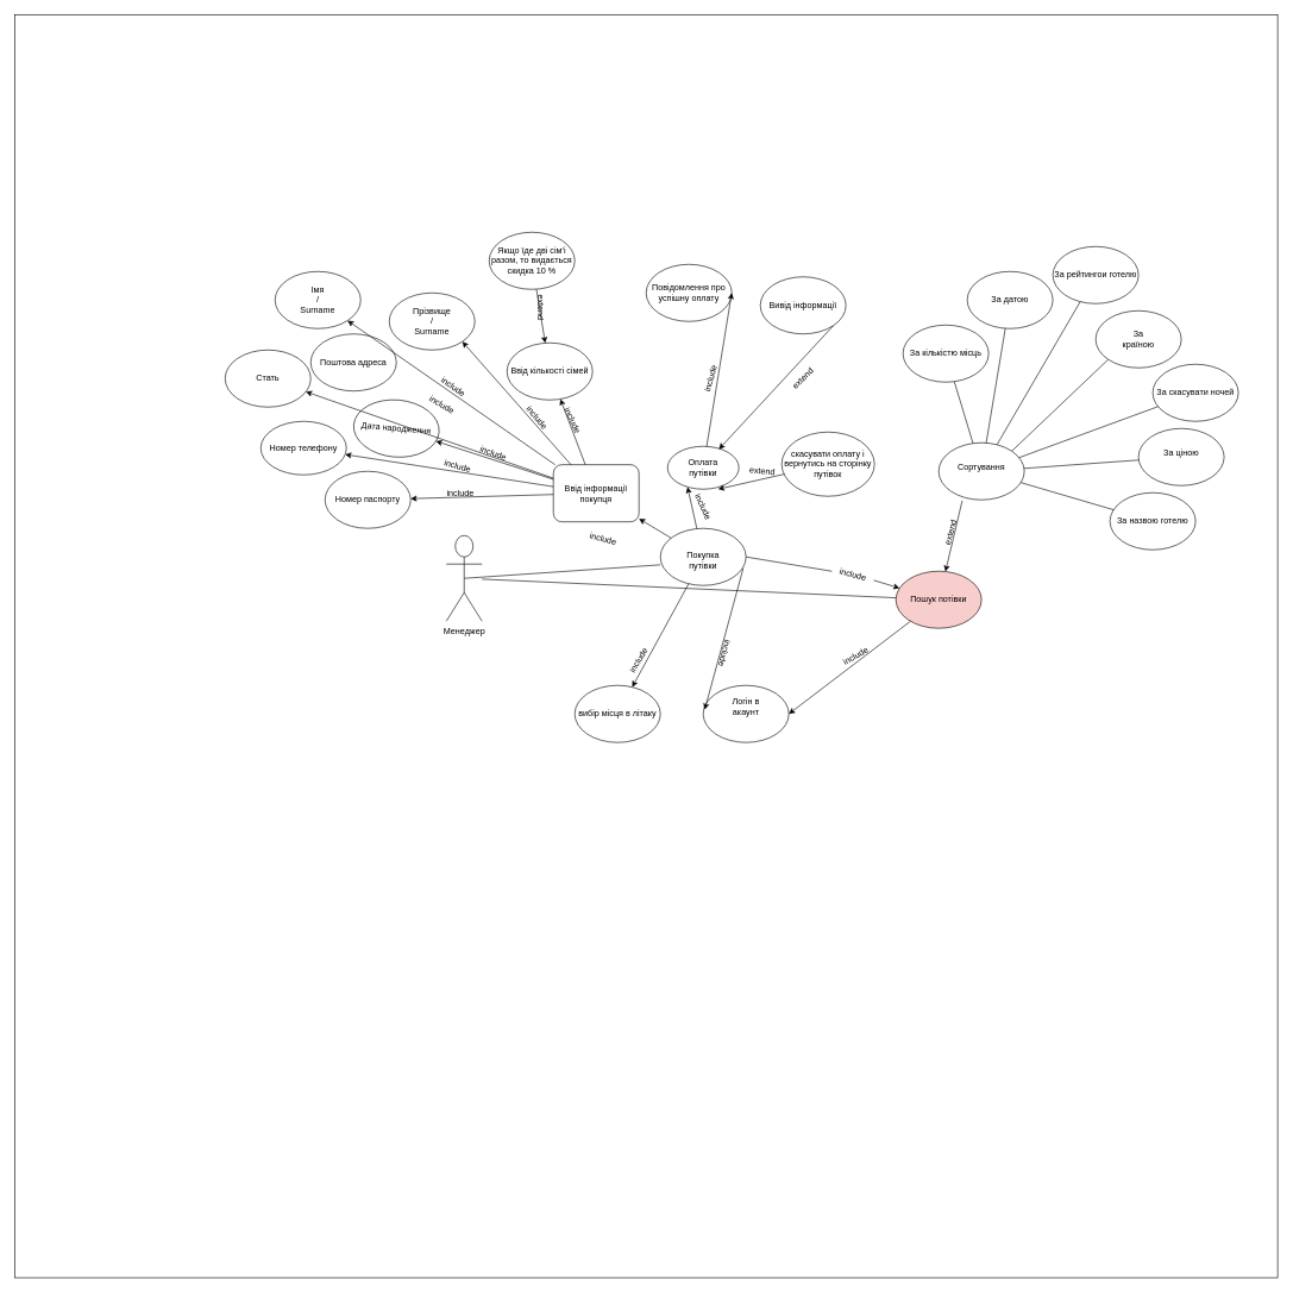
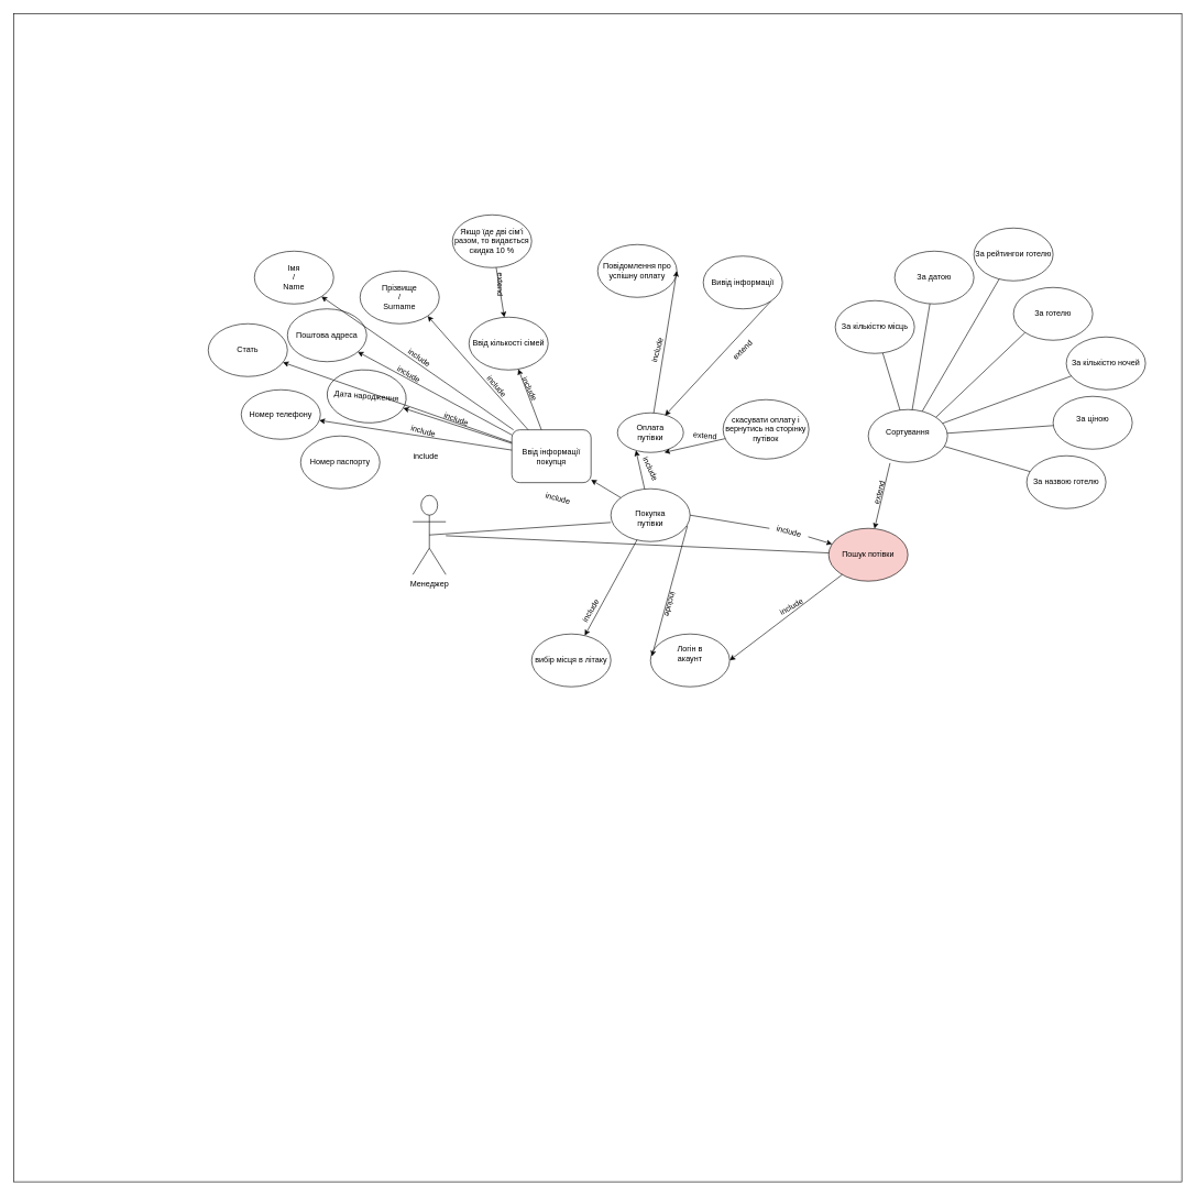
  <mxCell id="0" />
  <mxCell id="1" parent="0" />
  <mxCell id="2" value="" style="whiteSpace=wrap;html=1;aspect=fixed;" parent="1" vertex="1"><mxGeometry x="20" y="20" width="1770" height="1770" as="geometry" /></mxCell>
  <mxCell id="3" value="Менеджер" style="shape=umlActor;verticalLabelPosition=bottom;verticalAlign=top;html=1;outlineConnect=0;" parent="1" vertex="1"><mxGeometry x="625" y="750" width="50" height="120" as="geometry" /></mxCell>
  <mxCell id="4" value="" style="ellipse;whiteSpace=wrap;html=1;" parent="1" vertex="1"><mxGeometry x="925" y="740" width="120" height="80" as="geometry" /></mxCell>
  <mxCell id="5" value="Покупка путівки" style="text;html=1;strokeColor=none;fillColor=none;align=center;verticalAlign=middle;whiteSpace=wrap;rounded=0;" parent="1" vertex="1"><mxGeometry x="955" y="770" width="60" height="30" as="geometry" /></mxCell>
  <mxCell id="6" value="" style="endArrow=none;html=1;rounded=0;entryX=0;entryY=0.638;entryDx=0;entryDy=0;entryPerimeter=0;exitX=0.5;exitY=0.5;exitDx=0;exitDy=0;exitPerimeter=0;" parent="1" source="3" target="4" edge="1"><mxGeometry width="50" height="50" relative="1" as="geometry"><mxPoint x="1305" y="870" as="sourcePoint" /><mxPoint x="1355" y="820" as="targetPoint" /></mxGeometry></mxCell>
  <mxCell id="7" value="" style="ellipse;whiteSpace=wrap;html=1;" parent="1" vertex="1"><mxGeometry x="985" y="960" width="120" height="80" as="geometry" /></mxCell>
  <mxCell id="8" value="Логін в акаунт" style="text;html=1;strokeColor=none;fillColor=none;align=center;verticalAlign=middle;whiteSpace=wrap;rounded=0;" parent="1" vertex="1"><mxGeometry x="1015" y="975" width="60" height="30" as="geometry" /></mxCell>
  <mxCell id="9" value="" style="endArrow=classic;html=1;rounded=0;entryX=0.017;entryY=0.425;entryDx=0;entryDy=0;entryPerimeter=0;exitX=0.967;exitY=0.7;exitDx=0;exitDy=0;exitPerimeter=0;" parent="1" source="4" target="7" edge="1"><mxGeometry width="50" height="50" relative="1" as="geometry"><mxPoint x="1305" y="870" as="sourcePoint" /><mxPoint x="1355" y="820" as="targetPoint" /></mxGeometry></mxCell>
  <mxCell id="10" value="include" style="text;html=1;strokeColor=none;fillColor=none;align=center;verticalAlign=middle;whiteSpace=wrap;rounded=0;rotation=104;" parent="1" vertex="1"><mxGeometry x="985" y="900" width="60" height="30" as="geometry" /></mxCell>
  <mxCell id="11" value="" style="ellipse;whiteSpace=wrap;html=1;" parent="1" vertex="1"><mxGeometry x="935" y="625" width="100" height="60" as="geometry" /></mxCell>
  <mxCell id="12" value="" style="ellipse;whiteSpace=wrap;html=1;" parent="1" vertex="1"><mxGeometry x="1315" y="620" width="120" height="80" as="geometry" /></mxCell>
  <mxCell id="13" value="Сортування" style="text;html=1;strokeColor=none;fillColor=none;align=center;verticalAlign=middle;whiteSpace=wrap;rounded=0;" parent="1" vertex="1"><mxGeometry x="1345" y="640" width="60" height="30" as="geometry" /></mxCell>
  <mxCell id="14" value="" style="ellipse;whiteSpace=wrap;html=1;" parent="1" vertex="1"><mxGeometry x="1355" y="380" width="120" height="80" as="geometry" /></mxCell>
  <mxCell id="15" value="" style="ellipse;whiteSpace=wrap;html=1;" parent="1" vertex="1"><mxGeometry x="1535" y="435" width="120" height="80" as="geometry" /></mxCell>
  <mxCell id="16" value="" style="ellipse;whiteSpace=wrap;html=1;" parent="1" vertex="1"><mxGeometry x="1595" y="600" width="120" height="80" as="geometry" /></mxCell>
  <mxCell id="17" value="За датою" style="text;html=1;strokeColor=none;fillColor=none;align=center;verticalAlign=middle;whiteSpace=wrap;rounded=0;" parent="1" vertex="1"><mxGeometry x="1385" y="405" width="60" height="30" as="geometry" /></mxCell>
- <mxCell id="18" value="За країною" style="text;html=1;strokeColor=none;fillColor=none;align=center;verticalAlign=middle;whiteSpace=wrap;rounded=0;" parent="1" vertex="1"><mxGeometry x="1565" y="460" width="60" height="30" as="geometry" /></mxCell>
+ <mxCell id="18" value="За готелю" style="text;html=1;strokeColor=none;fillColor=none;align=center;verticalAlign=middle;whiteSpace=wrap;rounded=0;" parent="1" vertex="1"><mxGeometry x="1565" y="460" width="60" height="30" as="geometry" /></mxCell>
  <mxCell id="19" value="За ціною" style="text;html=1;strokeColor=none;fillColor=none;align=center;verticalAlign=middle;whiteSpace=wrap;rounded=0;" parent="1" vertex="1"><mxGeometry x="1625" y="620" width="60" height="30" as="geometry" /></mxCell>
  <mxCell id="20" value="extend" style="text;html=1;strokeColor=none;fillColor=none;align=center;verticalAlign=middle;whiteSpace=wrap;rounded=0;rotation=-75;" parent="1" vertex="1"><mxGeometry x="1302" y="730.73" width="60" height="30" as="geometry" /></mxCell>
  <mxCell id="21" value="Оплата путівки" style="text;html=1;strokeColor=none;fillColor=none;align=center;verticalAlign=middle;whiteSpace=wrap;rounded=0;" parent="1" vertex="1"><mxGeometry x="955" y="640" width="60" height="30" as="geometry" /></mxCell>
  <mxCell id="22" value="Вивід інформації" style="ellipse;whiteSpace=wrap;html=1;" parent="1" vertex="1"><mxGeometry x="1065" y="387.5" width="120" height="80" as="geometry" /></mxCell>
  <mxCell id="23" value="extend" style="text;html=1;strokeColor=none;fillColor=none;align=center;verticalAlign=middle;whiteSpace=wrap;rounded=0;rotation=-45;" parent="1" vertex="1"><mxGeometry x="1095" y="515" width="60" height="30" as="geometry" /></mxCell>
  <mxCell id="24" value="Повідомлення про успішну оплату" style="ellipse;whiteSpace=wrap;html=1;" parent="1" vertex="1"><mxGeometry y="370" width="120" height="80" as="geometry" x="905" /></mxCell>
  <mxCell id="25" value="" style="endArrow=classic;html=1;rounded=0;entryX=1;entryY=0.5;entryDx=0;entryDy=0;" parent="1" source="11" target="24" edge="1"><mxGeometry width="50" height="50" relative="1" as="geometry"><mxPoint x="1155" y="670" as="sourcePoint" /><mxPoint x="1205" y="620" as="targetPoint" /></mxGeometry></mxCell>
  <mxCell id="26" value="include" style="text;html=1;strokeColor=none;fillColor=none;align=center;verticalAlign=middle;whiteSpace=wrap;rounded=0;rotation=-75;" parent="1" vertex="1"><mxGeometry x="966" y="515" width="60" height="30" as="geometry" /></mxCell>
  <mxCell id="27" value="" style="endArrow=classic;html=1;rounded=0;exitX=0.275;exitY=1.013;exitDx=0;exitDy=0;exitPerimeter=0;" parent="1" source="12" target="65" edge="1"><mxGeometry width="50" height="50" relative="1" as="geometry"><mxPoint x="1315" y="690" as="sourcePoint" /><mxPoint x="1365" y="640" as="targetPoint" /></mxGeometry></mxCell>
  <mxCell id="28" value="" style="endArrow=classic;html=1;rounded=0;exitX=1;exitY=1;exitDx=0;exitDy=0;entryX=0.72;entryY=0.067;entryDx=0;entryDy=0;entryPerimeter=0;" parent="1" source="22" target="11" edge="1"><mxGeometry width="50" height="50" relative="1" as="geometry"><mxPoint x="1245" y="560" as="sourcePoint" /><mxPoint x="1295" y="510" as="targetPoint" /></mxGeometry></mxCell>
  <mxCell id="29" value="Ввід інформації покупця" style="whiteSpace=wrap;html=1;rounded=1;" parent="1" vertex="1"><mxGeometry x="775" y="650.73" width="120" height="80" as="geometry" /></mxCell>
  <mxCell id="30" value="Прізвище&lt;br&gt;/&lt;br&gt;Surname" style="ellipse;whiteSpace=wrap;html=1;" parent="1" vertex="1"><mxGeometry x="545" y="410" width="120" height="80" as="geometry" /></mxCell>
- <mxCell id="31" value="Імя&lt;br&gt;/&lt;br&gt;Surname" style="ellipse;whiteSpace=wrap;html=1;" parent="1" vertex="1"><mxGeometry x="385" y="380" width="120" height="80" as="geometry" /></mxCell>
+ <mxCell id="31" value="Імя&lt;br&gt;/&lt;br&gt;Name" style="ellipse;whiteSpace=wrap;html=1;" parent="1" vertex="1"><mxGeometry x="385" y="380" width="120" height="80" as="geometry" /></mxCell>
  <mxCell id="32" value="За назвою готелю" style="ellipse;whiteSpace=wrap;html=1;" parent="1" vertex="1"><mxGeometry x="1555" y="690" width="120" height="80" as="geometry" /></mxCell>
  <mxCell id="33" value="За рейтингои готелю" style="ellipse;whiteSpace=wrap;html=1;" parent="1" vertex="1"><mxGeometry x="1475" y="345" width="120" height="80" as="geometry" /></mxCell>
  <mxCell id="34" value="" style="endArrow=classic;html=1;rounded=0;" parent="1" source="4" target="29" edge="1"><mxGeometry width="50" height="50" relative="1" as="geometry"><mxPoint x="1225" y="680" as="sourcePoint" /><mxPoint x="1275" y="630" as="targetPoint" /></mxGeometry></mxCell>
  <mxCell id="35" value="" style="endArrow=classic;html=1;rounded=0;entryX=0.28;entryY=0.95;entryDx=0;entryDy=0;entryPerimeter=0;" parent="1" source="4" target="11" edge="1"><mxGeometry width="50" height="50" relative="1" as="geometry"><mxPoint x="1225" y="680" as="sourcePoint" /><mxPoint x="1275" y="630" as="targetPoint" /></mxGeometry></mxCell>
  <mxCell id="36" value="include" style="text;html=1;strokeColor=none;fillColor=none;align=center;verticalAlign=middle;whiteSpace=wrap;rounded=0;rotation=15;" parent="1" vertex="1"><mxGeometry x="815" y="740" width="60" height="30" as="geometry" /></mxCell>
  <mxCell id="37" value="Поштова адреса" style="ellipse;whiteSpace=wrap;html=1;" parent="1" vertex="1"><mxGeometry x="435" y="467.5" width="120" height="80" as="geometry" /></mxCell>
  <mxCell id="38" value="Номер телефону" style="ellipse;whiteSpace=wrap;html=1;" parent="1" vertex="1"><mxGeometry x="365" y="590" width="120" height="75" as="geometry" /></mxCell>
  <mxCell id="39" value="" style="endArrow=classic;html=1;rounded=0;entryX=1;entryY=1;entryDx=0;entryDy=0;" parent="1" source="29" target="30" edge="1"><mxGeometry width="50" height="50" relative="1" as="geometry"><mxPoint x="1025" y="670" as="sourcePoint" /><mxPoint x="1075" y="620" as="targetPoint" /></mxGeometry></mxCell>
  <mxCell id="40" value="" style="endArrow=classic;html=1;rounded=0;" parent="1" source="29" target="31" edge="1"><mxGeometry width="50" height="50" relative="1" as="geometry"><mxPoint x="1005" y="660" as="sourcePoint" /><mxPoint x="1055" y="610" as="targetPoint" /></mxGeometry></mxCell>
+ <mxCell id="41" value="" style="endArrow=classic;html=1;rounded=0;" parent="1" source="29" target="37" edge="1"><mxGeometry width="50" height="50" relative="1" as="geometry"><mxPoint x="965" y="670" as="sourcePoint" /><mxPoint x="1015" y="620" as="targetPoint" /></mxGeometry></mxCell>
  <mxCell id="42" value="" style="endArrow=classic;html=1;rounded=0;" parent="1" source="29" target="38" edge="1"><mxGeometry width="50" height="50" relative="1" as="geometry"><mxPoint x="1045" y="760" as="sourcePoint" /><mxPoint x="1095" y="710" as="targetPoint" /></mxGeometry></mxCell>
- <mxCell id="43" value="За скасувати ночей" style="ellipse;whiteSpace=wrap;html=1;" parent="1" vertex="1"><mxGeometry x="1615" y="510" width="120" height="80" as="geometry" /></mxCell>
+ <mxCell id="43" value="За кількістю ночей" style="ellipse;whiteSpace=wrap;html=1;" parent="1" vertex="1"><mxGeometry x="1615" y="510" width="120" height="80" as="geometry" /></mxCell>
  <mxCell id="44" value="За кількістю місць" style="ellipse;whiteSpace=wrap;html=1;" parent="1" vertex="1"><mxGeometry x="1265" y="455" width="120" height="80" as="geometry" /></mxCell>
  <mxCell id="45" value="скасувати оплату і вернутись на сторінку путівок" style="ellipse;whiteSpace=wrap;html=1;" parent="1" vertex="1"><mxGeometry x="1095" y="605" width="130" height="90" as="geometry" /></mxCell>
  <mxCell id="46" value="" style="endArrow=classic;html=1;rounded=0;entryX=0.71;entryY=1;entryDx=0;entryDy=0;entryPerimeter=0;" parent="1" source="45" target="11" edge="1"><mxGeometry width="50" height="50" relative="1" as="geometry"><mxPoint x="1115" y="670" as="sourcePoint" /><mxPoint x="1165" y="620" as="targetPoint" /></mxGeometry></mxCell>
  <mxCell id="47" value="extend" style="text;html=1;strokeColor=none;fillColor=none;align=center;verticalAlign=middle;whiteSpace=wrap;rounded=0;rotation=5;" parent="1" vertex="1"><mxGeometry x="1055" y="650.73" width="26.46" height="18.54" as="geometry" /></mxCell>
  <mxCell id="48" style="edgeStyle=orthogonalEdgeStyle;rounded=0;orthogonalLoop=1;jettySize=auto;html=1;exitX=0.5;exitY=1;exitDx=0;exitDy=0;" parent="1" source="29" target="29" edge="1"><mxGeometry relative="1" as="geometry" /></mxCell>
  <mxCell id="49" style="edgeStyle=orthogonalEdgeStyle;rounded=0;orthogonalLoop=1;jettySize=auto;html=1;exitX=0.5;exitY=1;exitDx=0;exitDy=0;" parent="1" source="21" target="21" edge="1"><mxGeometry relative="1" as="geometry" /></mxCell>
  <mxCell id="50" value="вибір місця в літаку" style="ellipse;whiteSpace=wrap;html=1;" parent="1" vertex="1"><mxGeometry x="805" y="960" width="120" height="80" as="geometry" /></mxCell>
  <mxCell id="51" value="" style="endArrow=classic;html=1;rounded=0;" parent="1" source="4" target="50" edge="1"><mxGeometry width="50" height="50" relative="1" as="geometry"><mxPoint x="1125" y="890" as="sourcePoint" /><mxPoint x="1175" y="840" as="targetPoint" /></mxGeometry></mxCell>
  <mxCell id="52" value="include" style="text;html=1;strokeColor=none;fillColor=none;align=center;verticalAlign=middle;whiteSpace=wrap;rounded=0;rotation=-60;" parent="1" vertex="1"><mxGeometry x="865" y="910" width="60" height="30" as="geometry" /></mxCell>
  <mxCell id="53" value="Номер паспорту" style="ellipse;whiteSpace=wrap;html=1;" parent="1" vertex="1"><mxGeometry x="455" y="660" width="120" height="80" as="geometry" /></mxCell>
- <mxCell id="54" value="" style="endArrow=classic;html=1;rounded=0;" parent="1" source="29" target="53" edge="1"><mxGeometry width="50" height="50" relative="1" as="geometry"><mxPoint x="745" y="790" as="sourcePoint" /><mxPoint x="795" y="740" as="targetPoint" /></mxGeometry></mxCell>
  <mxCell id="55" value="Стать" style="ellipse;whiteSpace=wrap;html=1;" parent="1" vertex="1"><mxGeometry x="315" y="490" width="120" height="80" as="geometry" /></mxCell>
  <mxCell id="56" value="Дата народження" style="ellipse;whiteSpace=wrap;html=1;rotation=5;" parent="1" vertex="1"><mxGeometry x="495" y="560" width="120" height="80" as="geometry" /></mxCell>
  <mxCell id="57" style="edgeStyle=orthogonalEdgeStyle;rounded=0;orthogonalLoop=1;jettySize=auto;html=1;exitX=0.5;exitY=1;exitDx=0;exitDy=0;" parent="1" source="53" target="53" edge="1"><mxGeometry relative="1" as="geometry" /></mxCell>
  <mxCell id="58" value="" style="endArrow=classic;html=1;rounded=0;" parent="1" source="29" target="55" edge="1"><mxGeometry width="50" height="50" relative="1" as="geometry"><mxPoint x="705" y="540" as="sourcePoint" /><mxPoint x="755" y="490" as="targetPoint" /></mxGeometry></mxCell>
  <mxCell id="59" value="" style="endArrow=classic;html=1;rounded=0;" parent="1" source="29" target="56" edge="1"><mxGeometry width="50" height="50" relative="1" as="geometry"><mxPoint x="555" y="630" as="sourcePoint" /><mxPoint x="605" y="580" as="targetPoint" /></mxGeometry></mxCell>
  <mxCell id="60" value="Ввід кількості сімей" style="ellipse;whiteSpace=wrap;html=1;" parent="1" vertex="1"><mxGeometry x="710" y="480" width="120" height="80" as="geometry" /></mxCell>
  <mxCell id="61" value="" style="endArrow=classic;html=1;rounded=0;" parent="1" source="29" target="60" edge="1"><mxGeometry width="50" height="50" relative="1" as="geometry"><mxPoint y="620" as="sourcePoint" x="905" /><mxPoint x="955" y="570" as="targetPoint" /></mxGeometry></mxCell>
  <mxCell id="62" value="Якщо їде дві сім'і разом, то видається скидка 10 %" style="ellipse;whiteSpace=wrap;html=1;" parent="1" vertex="1"><mxGeometry x="685" y="325" width="120" height="80" as="geometry" /></mxCell>
  <mxCell id="63" value="" style="endArrow=classic;html=1;rounded=0;" parent="1" source="62" target="60" edge="1"><mxGeometry width="50" height="50" relative="1" as="geometry"><mxPoint x="675" y="390" as="sourcePoint" /><mxPoint x="725" y="340" as="targetPoint" /></mxGeometry></mxCell>
  <mxCell id="64" value="extend" style="text;html=1;strokeColor=none;fillColor=none;align=center;verticalAlign=middle;whiteSpace=wrap;rounded=0;rotation=90;" parent="1" vertex="1"><mxGeometry x="728" y="415.5" width="60" height="30" as="geometry" /></mxCell>
  <mxCell id="65" value="Пошук потівки" style="ellipse;whiteSpace=wrap;html=1;fillColor=#f8cecc;" parent="1" vertex="1"><mxGeometry x="1255" y="800" width="120" height="80" as="geometry" /></mxCell>
  <mxCell id="66" value="" style="endArrow=classic;html=1;rounded=0;exitX=1;exitY=0.5;exitDx=0;exitDy=0;startArrow=none;" parent="1" source="69" target="65" edge="1"><mxGeometry width="50" height="50" relative="1" as="geometry"><mxPoint x="1085" y="790" as="sourcePoint" /><mxPoint x="1135" y="740" as="targetPoint" /></mxGeometry></mxCell>
  <mxCell id="67" value="include" style="text;html=1;strokeColor=none;fillColor=none;align=center;verticalAlign=middle;whiteSpace=wrap;rounded=0;rotation=65;" parent="1" vertex="1"><mxGeometry x="955" y="695" width="60" height="30" as="geometry" /></mxCell>
  <mxCell id="68" value="" style="endArrow=none;html=1;rounded=0;" edge="1" parent="1" source="3" target="65"><mxGeometry width="50" height="50" relative="1" as="geometry"><mxPoint x="755" y="910" as="sourcePoint" /><mxPoint x="805" y="860" as="targetPoint" /></mxGeometry></mxCell>
  <mxCell id="69" value="include" style="text;html=1;strokeColor=none;fillColor=none;align=center;verticalAlign=middle;whiteSpace=wrap;rounded=0;rotation=15;" parent="1" vertex="1"><mxGeometry x="1165" y="790" width="60" height="30" as="geometry" /></mxCell>
  <mxCell id="70" value="" style="endArrow=none;html=1;rounded=0;exitX=1;exitY=0.5;exitDx=0;exitDy=0;" edge="1" parent="1" source="4" target="69"><mxGeometry width="50" height="50" relative="1" as="geometry"><mxPoint x="1045" y="780" as="sourcePoint" /><mxPoint x="1258.079" y="827.351" as="targetPoint" /></mxGeometry></mxCell>
  <mxCell id="71" value="include" style="text;html=1;strokeColor=none;fillColor=none;align=center;verticalAlign=middle;whiteSpace=wrap;rounded=0;" vertex="1" parent="1"><mxGeometry x="615" y="676" width="60" height="30" as="geometry" /></mxCell>
  <mxCell id="72" value="include" style="text;html=1;strokeColor=none;fillColor=none;align=center;verticalAlign=middle;whiteSpace=wrap;rounded=0;rotation=15;" vertex="1" parent="1"><mxGeometry x="611" y="638" width="60" height="30" as="geometry" /></mxCell>
  <mxCell id="73" value="" style="endArrow=classic;html=1;rounded=0;entryX=1;entryY=0.5;entryDx=0;entryDy=0;" edge="1" parent="1" source="65" target="7"><mxGeometry width="50" height="50" relative="1" as="geometry"><mxPoint x="1105" y="910" as="sourcePoint" /><mxPoint x="1155" y="860" as="targetPoint" /></mxGeometry></mxCell>
  <mxCell id="74" value="include" style="text;html=1;strokeColor=none;fillColor=none;align=center;verticalAlign=middle;whiteSpace=wrap;rounded=0;rotation=-30;" vertex="1" parent="1"><mxGeometry x="1169" y="904" width="60" height="30" as="geometry" /></mxCell>
  <mxCell id="75" value="" style="endArrow=none;html=1;rounded=0;" edge="1" parent="1" source="12" target="44"><mxGeometry width="50" height="50" relative="1" as="geometry"><mxPoint x="1415" y="610" as="sourcePoint" /><mxPoint x="1465" y="560" as="targetPoint" /></mxGeometry></mxCell>
  <mxCell id="76" value="" style="endArrow=none;html=1;rounded=0;" edge="1" parent="1" source="12" target="14"><mxGeometry width="50" height="50" relative="1" as="geometry"><mxPoint x="1415" y="600" as="sourcePoint" /><mxPoint x="1465" y="550" as="targetPoint" /></mxGeometry></mxCell>
  <mxCell id="77" value="" style="endArrow=none;html=1;rounded=0;" edge="1" parent="1" source="12" target="33"><mxGeometry width="50" height="50" relative="1" as="geometry"><mxPoint x="1445" y="550" as="sourcePoint" /><mxPoint x="1495" y="500" as="targetPoint" /></mxGeometry></mxCell>
  <mxCell id="78" value="" style="endArrow=none;html=1;rounded=0;entryX=0;entryY=1;entryDx=0;entryDy=0;exitX=1;exitY=0;exitDx=0;exitDy=0;" edge="1" parent="1" source="12" target="15"><mxGeometry width="50" height="50" relative="1" as="geometry"><mxPoint x="1455" y="620" as="sourcePoint" /><mxPoint x="1505" y="570" as="targetPoint" /></mxGeometry></mxCell>
  <mxCell id="79" value="" style="endArrow=none;html=1;rounded=0;" edge="1" parent="1" source="12" target="43"><mxGeometry width="50" height="50" relative="1" as="geometry"><mxPoint x="1475" y="660" as="sourcePoint" /><mxPoint x="1525" y="610" as="targetPoint" /></mxGeometry></mxCell>
  <mxCell id="80" value="" style="endArrow=none;html=1;rounded=0;" edge="1" parent="1" source="12" target="16"><mxGeometry width="50" height="50" relative="1" as="geometry"><mxPoint x="1455" y="700" as="sourcePoint" /><mxPoint x="1505" y="650" as="targetPoint" /></mxGeometry></mxCell>
  <mxCell id="81" value="" style="endArrow=none;html=1;rounded=0;" edge="1" parent="1" source="12" target="32"><mxGeometry width="50" height="50" relative="1" as="geometry"><mxPoint x="1435" y="750" as="sourcePoint" /><mxPoint x="1485" y="700" as="targetPoint" /></mxGeometry></mxCell>
  <mxCell id="82" value="include" style="text;html=1;strokeColor=none;fillColor=none;align=center;verticalAlign=middle;whiteSpace=wrap;rounded=0;rotation=20;" vertex="1" parent="1"><mxGeometry x="661" y="620" width="60" height="30" as="geometry" /></mxCell>
  <mxCell id="83" value="include" style="text;html=1;strokeColor=none;fillColor=none;align=center;verticalAlign=middle;whiteSpace=wrap;rounded=0;rotation=30;" vertex="1" parent="1"><mxGeometry x="589" y="552" width="60" height="30" as="geometry" /></mxCell>
  <mxCell id="84" value="include" style="text;html=1;strokeColor=none;fillColor=none;align=center;verticalAlign=middle;whiteSpace=wrap;rounded=0;rotation=35;" vertex="1" parent="1"><mxGeometry x="605" y="527" width="60" height="30" as="geometry" /></mxCell>
  <mxCell id="85" value="include" style="text;html=1;strokeColor=none;fillColor=none;align=center;verticalAlign=middle;whiteSpace=wrap;rounded=0;rotation=50;" vertex="1" parent="1"><mxGeometry x="722" y="570" width="60" height="30" as="geometry" /></mxCell>
  <mxCell id="86" value="include" style="text;html=1;strokeColor=none;fillColor=none;align=center;verticalAlign=middle;whiteSpace=wrap;rounded=0;rotation=65;" vertex="1" parent="1"><mxGeometry x="772" y="574" width="60" height="30" as="geometry" /></mxCell>
